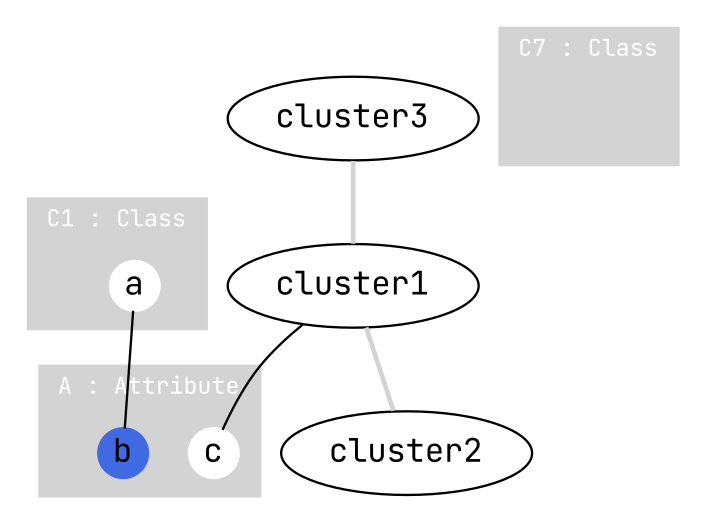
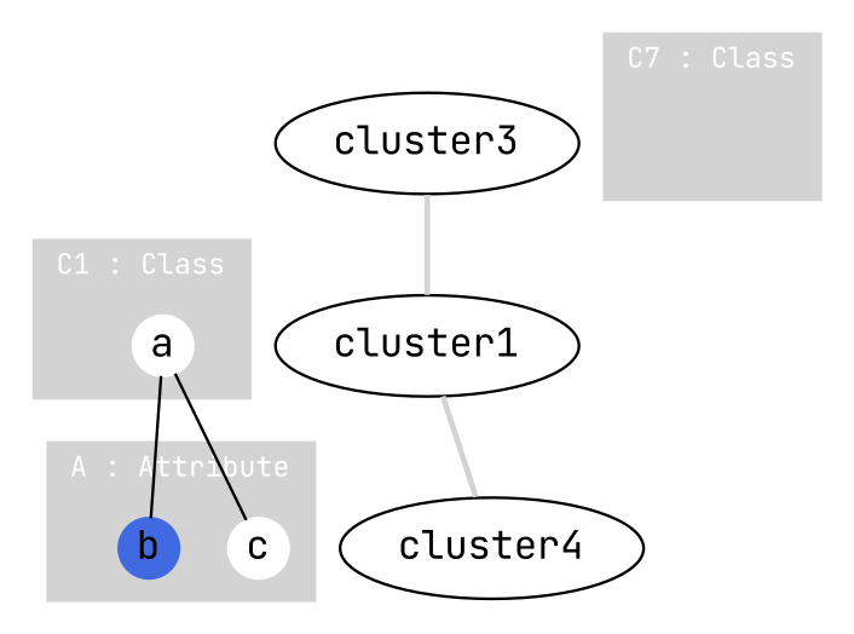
  graph {
    compound=true
    fontname="JetBrains Mono"
    node [fontname="JetBrains Mono" margin=0.0 shape=circle]
    edge [fontname="JetBrains Mono"]
    a [color=white height=0.02 style=filled width=0.01]
    b [color=royalblue height=0.02 style=filled width=0.01]
    c [color=white height=0.02 style=filled width=0.01]
    c0 [color=white height=0.02 style=invis width=0.01]
    n5 [label=cluster3 margin="" shape=""]
    cluster1 [margin="" shape=""]
-   cluster2 [margin="" shape=""]
+   cluster2 [label=cluster4 margin="" shape=""]
    subgraph cluster_1 {
      color=lightgrey
      fontcolor=white
      fontsize=10
      label="C1 : Class"
      style=filled
      a
    }
    subgraph cluster_2 {
      color=lightgrey
      fontcolor=white
      fontsize=10
      label="A : Attribute"
      style=filled
      b
      c
    }
    subgraph cluster_3 {
      color=lightgrey
      fontcolor=white
      fontsize=10
      label="C7 : Class"
      style=filled
      c0
    }
    a -- b
-   cluster1 -- c
+   a -- c
    n5 -- cluster1 [color=lightgrey penwidth=2]
    cluster1 -- cluster2 [color=lightgrey penwidth=2]
  }
